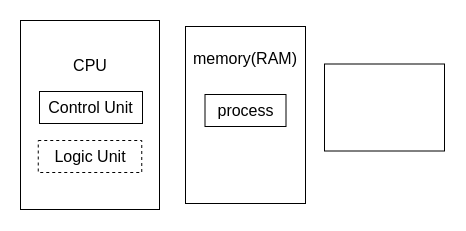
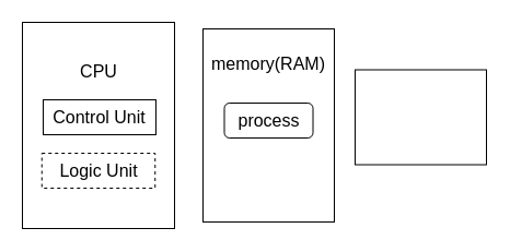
  <mxCell id="0" />
  <mxCell id="1" parent="0" />
  <mxCell id="2" value="" style="rounded=0;whiteSpace=wrap;html=1;fontSize=16;" vertex="1" parent="1"><mxGeometry x="20" y="20" width="139" height="189" as="geometry" /></mxCell>
  <mxCell id="3" value="" style="rounded=0;whiteSpace=wrap;html=1;fontSize=16;" vertex="1" parent="1"><mxGeometry x="185" y="26" width="120" height="177" as="geometry" /></mxCell>
  <mxCell id="4" value="" style="rounded=0;whiteSpace=wrap;html=1;fontSize=16;" vertex="1" parent="1"><mxGeometry x="324" y="63.5" width="120" height="87" as="geometry" /></mxCell>
  <mxCell id="5" value="CPU" style="text;html=1;strokeColor=none;fillColor=none;align=center;verticalAlign=middle;whiteSpace=wrap;rounded=0;fontSize=16;" vertex="1" parent="1"><mxGeometry x="59.5" y="50" width="60" height="30" as="geometry" /></mxCell>
  <mxCell id="6" value="Control Unit" style="rounded=0;whiteSpace=wrap;html=1;fontSize=16;" vertex="1" parent="1"><mxGeometry x="39" y="91" width="103" height="32" as="geometry" /></mxCell>
  <mxCell id="7" value="Logic Unit" style="rounded=0;whiteSpace=wrap;html=1;fontSize=16;dashed=1;" vertex="1" parent="1"><mxGeometry x="37.75" y="140" width="103.5" height="32" as="geometry" /></mxCell>
  <mxCell id="8" value="memory(RAM)" style="text;html=1;strokeColor=none;fillColor=none;align=center;verticalAlign=middle;whiteSpace=wrap;rounded=0;fontSize=16;" vertex="1" parent="1"><mxGeometry x="205" y="43" width="80" height="30" as="geometry" /></mxCell>
- <mxCell id="9" value="process" style="rounded=0;whiteSpace=wrap;html=1;fontSize=16;" vertex="1" parent="1"><mxGeometry x="204.5" y="94" width="81" height="32" as="geometry" /></mxCell>
+ <mxCell id="9" value="process" style="whiteSpace=wrap;html=1;fontSize=16;rounded=1;" vertex="1" parent="1"><mxGeometry x="204.5" y="94" width="81" height="32" as="geometry" /></mxCell>
